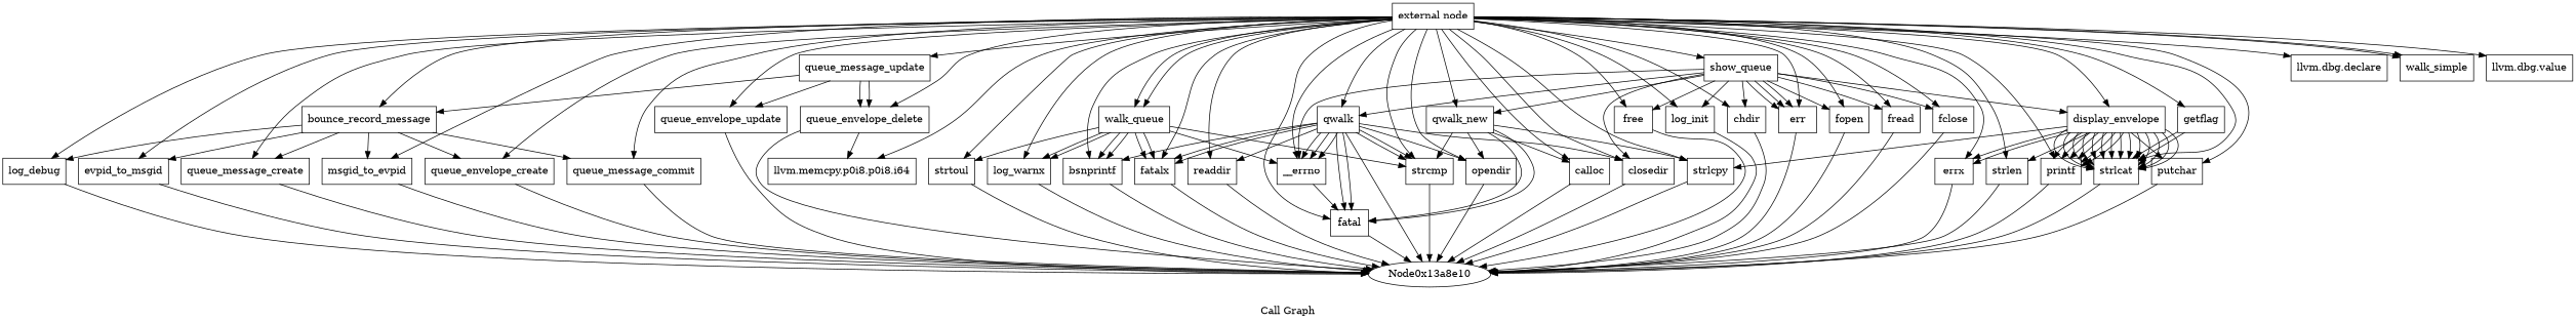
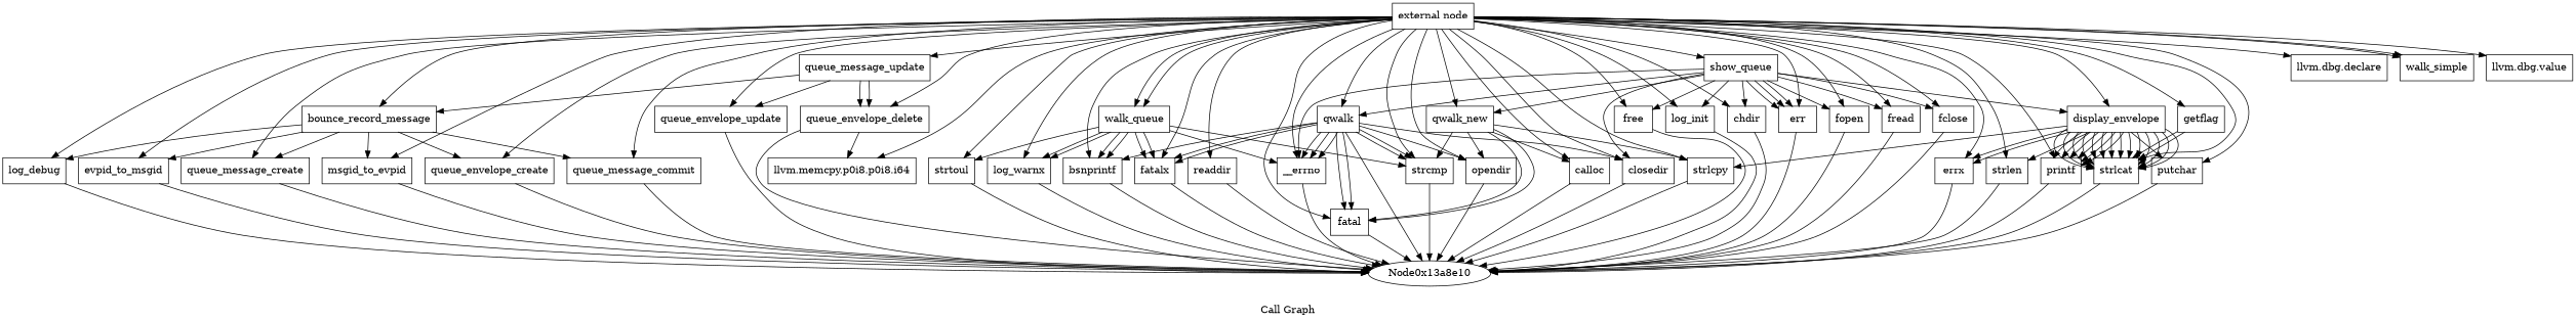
  digraph {
    label="Call Graph"
    node [shape=record]
    n1 [label="{external node}"]
    n2 [label="{bounce_record_message}"]
    n3 [label="{llvm.dbg.declare}"]
    n4 [label="{log_debug}"]
    n5 [label="{llvm.memcpy.p0i8.p0i8.i64}"]
    n6 [label="{evpid_to_msgid}"]
    n7 [label="{queue_message_create}"]
    n8 [label="{msgid_to_evpid}"]
    n9 [label="{queue_envelope_create}"]
    n10 [label="{queue_message_commit}"]
    n11 [label="{queue_message_update}"]
    n12 [label="{queue_envelope_delete}"]
    n13 [label="{queue_envelope_update}"]
    n14 [label="{qwalk_new}"]
    n15 [label="{calloc}"]
    n16 [label="{fatal}"]
    n17 [label="{strlcpy}"]
    n18 [label="{walk_simple}"]
    n19 [label="{strcmp}"]
    n20 [label="{walk_queue}"]
    n21 [label="{opendir}"]
    n22 [label="{qwalk}"]
    n23 [label="{__errno}"]
    n24 [label="{readdir}"]
    n25 [label="{closedir}"]
    n26 [label="{bsnprintf}"]
    n27 [label="{fatalx}"]
    n28 [label="{free}"]
    n29 [label="{strtoul}"]
    n30 [label="{log_warnx}"]
    n31 [label="{show_queue}"]
    n32 [label="{log_init}"]
    n33 [label="{chdir}"]
    n34 [label="{err}"]
    n35 [label="{fopen}"]
    n36 [label="{fread}"]
    n37 [label="{fclose}"]
    n38 [label="{display_envelope}"]
    n39 [label="{getflag}"]
    n40 [label="{errx}"]
    n41 [label="{strlen}"]
    n42 [label="{printf}"]
    n43 [label="{strlcat}"]
    n44 [label="{llvm.dbg.value}"]
    n45 [label="{putchar}"]
    n46 [label=Node0x13a8e10 shape=""]
    n1 -> n2
    n1 -> n3
    n1 -> n4
    n1 -> n5
    n1 -> n6
    n1 -> n7
    n1 -> n8
    n1 -> n9
    n1 -> n10
    n1 -> n11
    n1 -> n12
    n1 -> n13
    n1 -> n14
    n1 -> n15
    n1 -> n16
    n1 -> n17
    n1 -> n18
    n1 -> n18
    n1 -> n19
    n1 -> n20
    n1 -> n20
    n1 -> n21
    n1 -> n22
    n1 -> n23
    n1 -> n24
    n1 -> n25
    n1 -> n26
    n1 -> n27
    n1 -> n28
    n1 -> n29
    n1 -> n30
    n1 -> n31
    n1 -> n32
    n1 -> n33
    n1 -> n34
    n1 -> n35
    n1 -> n36
    n1 -> n37
    n1 -> n38
    n1 -> n39
    n1 -> n40
    n1 -> n41
    n1 -> n42
    n1 -> n43
    n1 -> n44
    n1 -> n45
    n2 -> n4
    n2 -> n6
    n2 -> n7
    n2 -> n8
    n2 -> n9
    n2 -> n10
    n4 -> n46
    n6 -> n46
    n7 -> n46
    n8 -> n46
    n9 -> n46
    n10 -> n46
    n11 -> n2
    n11 -> n12
    n11 -> n12
    n11 -> n13
    n12 -> n5
    n12 -> n46
    n13 -> n46
    n14 -> n15
    n14 -> n16
    n14 -> n16
    n14 -> n17
    n14 -> n19
    n14 -> n21
    n15 -> n46
    n16 -> n46
    n17 -> n46
    n19 -> n46
    n20 -> n19
    n20 -> n23
    n20 -> n26
    n20 -> n26
    n20 -> n27
    n20 -> n27
    n20 -> n29
    n20 -> n30
    n20 -> n30
    n21 -> n46
    n22 -> n16
    n22 -> n16
    n22 -> n19
    n22 -> n19
    n22 -> n21
    n22 -> n23
    n22 -> n23
    n22 -> n23
-   n22 -> n24
    n22 -> n25
    n22 -> n26
    n22 -> n27
    n22 -> n27
    n22 -> n46
-   n23 -> n16
+   n23 -> n46
    n24 -> n46
    n25 -> n46
    n26 -> n46
    n27 -> n46
    n28 -> n46
    n29 -> n46
    n30 -> n46
    n31 -> n14
    n31 -> n22
    n31 -> n23
    n31 -> n25
    n31 -> n28
    n31 -> n32
    n31 -> n33
    n31 -> n34
    n31 -> n34
    n31 -> n34
    n31 -> n35
    n31 -> n36
    n31 -> n37
    n31 -> n38
    n32 -> n46
    n33 -> n46
    n34 -> n46
    n35 -> n46
    n36 -> n46
    n37 -> n46
    n38 -> n17
    n38 -> n40
    n38 -> n40
    n38 -> n41
    n38 -> n42
    n38 -> n42
    n38 -> n42
    n38 -> n42
    n38 -> n42
    n38 -> n42
    n38 -> n43
    n38 -> n43
    n38 -> n43
    n38 -> n43
    n38 -> n43
    n38 -> n43
    n38 -> n43
    n38 -> n43
    n38 -> n43
    n38 -> n43
    n38 -> n43
    n38 -> n43
    n38 -> n43
    n38 -> n43
    n38 -> n45
    n39 -> n43
    n39 -> n43
    n40 -> n46
    n41 -> n46
    n42 -> n46
    n43 -> n46
    n45 -> n46
  }
